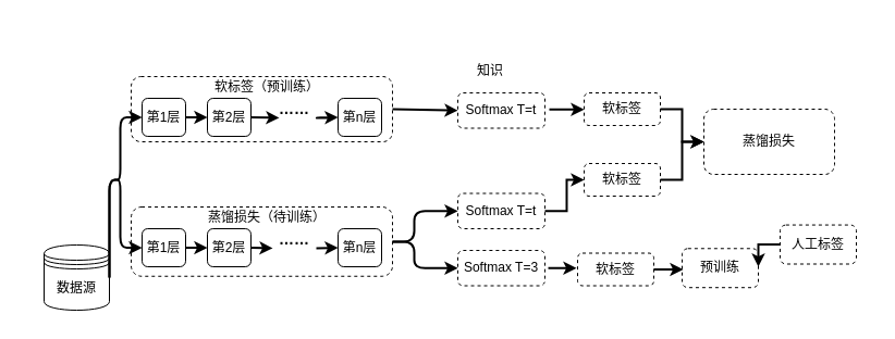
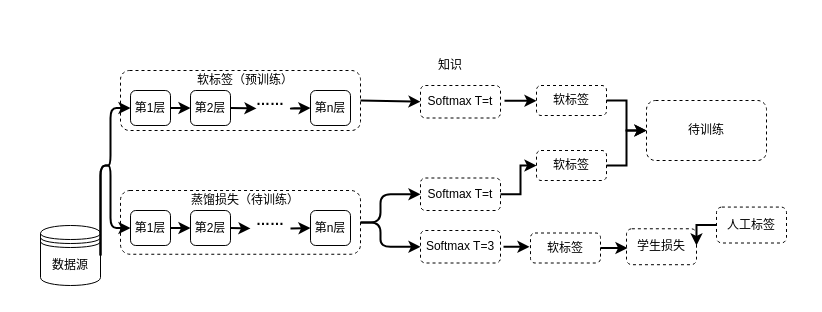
  <mxCell id="0" />
  <mxCell id="1" parent="0" />
  <mxCell id="2" value="" style="swimlane;html=1;startSize=20;horizontal=1;containerType=tree;glass=0;swimlaneFillColor=none;dashed=1;fillColor=none;strokeColor=none;" parent="1" vertex="1"><mxGeometry x="20" y="20" width="780" height="270" as="geometry" /></mxCell>
  <mxCell id="3" value="" style="rounded=1;whiteSpace=wrap;html=1;gradientColor=#CCCCFF;gradientDirection=east;dashed=1;fillColor=none;" parent="2" vertex="1"><mxGeometry x="100" y="170" width="240" height="63.75" as="geometry" /></mxCell>
  <mxCell id="4" value="" style="rounded=1;whiteSpace=wrap;html=1;gradientColor=#CCCCFF;gradientDirection=east;dashed=1;fillColor=none;" parent="2" vertex="1"><mxGeometry x="100" y="50" width="240" height="60" as="geometry" /></mxCell>
  <mxCell id="5" value="数据源" style="shape=datastore;whiteSpace=wrap;html=1;" parent="2" vertex="1"><mxGeometry x="20" y="205" width="60" height="60" as="geometry" /></mxCell>
  <mxCell id="6" value="第1层" style="rounded=1;whiteSpace=wrap;html=1;" parent="2" vertex="1"><mxGeometry x="110" y="70" width="40" height="35" as="geometry" /></mxCell>
  <mxCell id="7" value="第2层" style="rounded=1;whiteSpace=wrap;html=1;" parent="2" vertex="1"><mxGeometry x="170" y="70" width="40" height="35" as="geometry" /></mxCell>
  <mxCell id="8" value="第n层" style="rounded=1;whiteSpace=wrap;html=1;" parent="2" vertex="1"><mxGeometry x="290" y="70" width="40" height="35" as="geometry" /></mxCell>
  <mxCell id="9" value="" style="endArrow=classic;html=1;exitX=1;exitY=0.5;exitDx=0;exitDy=0;entryX=0;entryY=0.5;entryDx=0;entryDy=0;strokeWidth=2;" parent="2" source="6" target="7" edge="1"><mxGeometry width="50" height="50" relative="1" as="geometry"><mxPoint x="360" y="265" as="sourcePoint" /><mxPoint x="410" y="215" as="targetPoint" /></mxGeometry></mxCell>
  <mxCell id="10" value="" style="edgeStyle=segmentEdgeStyle;endArrow=classic;html=1;strokeWidth=2;exitX=1;exitY=0.5;exitDx=0;exitDy=0;entryX=0;entryY=0.5;entryDx=0;entryDy=0;" parent="2" source="5" target="6" edge="1"><mxGeometry width="50" height="50" relative="1" as="geometry"><mxPoint x="350" y="250" as="sourcePoint" /><mxPoint x="90" y="70" as="targetPoint" /><Array as="points"><mxPoint x="90" y="145" /><mxPoint x="90" y="88" /></Array></mxGeometry></mxCell>
  <mxCell id="11" value="&lt;font size=&quot;1&quot;&gt;&lt;b style=&quot;font-size: 14px&quot;&gt;……&lt;/b&gt;&lt;/font&gt;" style="text;html=1;strokeColor=none;fillColor=none;align=center;verticalAlign=middle;whiteSpace=wrap;rounded=0;" parent="2" vertex="1"><mxGeometry x="230" y="70" width="40" height="20" as="geometry" /></mxCell>
  <mxCell id="12" value="第1层" style="rounded=1;whiteSpace=wrap;html=1;" parent="2" vertex="1"><mxGeometry x="110" y="190" width="40" height="35" as="geometry" /></mxCell>
  <mxCell id="13" value="第2层" style="rounded=1;whiteSpace=wrap;html=1;" parent="2" vertex="1"><mxGeometry x="170" y="190" width="40" height="35" as="geometry" /></mxCell>
  <mxCell id="14" value="第n层" style="rounded=1;whiteSpace=wrap;html=1;" parent="2" vertex="1"><mxGeometry x="290" y="190" width="40" height="35" as="geometry" /></mxCell>
  <mxCell id="15" value="" style="endArrow=classic;html=1;exitX=1;exitY=0.5;exitDx=0;exitDy=0;entryX=0;entryY=0.5;entryDx=0;entryDy=0;strokeWidth=2;" parent="2" source="12" target="13" edge="1"><mxGeometry width="50" height="50" relative="1" as="geometry"><mxPoint x="320" y="305" as="sourcePoint" /><mxPoint x="370" y="255" as="targetPoint" /></mxGeometry></mxCell>
  <mxCell id="16" value="" style="edgeStyle=segmentEdgeStyle;endArrow=classic;html=1;strokeWidth=2;entryX=0;entryY=0.5;entryDx=0;entryDy=0;exitX=1;exitY=0.5;exitDx=0;exitDy=0;" parent="2" source="5" target="12" edge="1"><mxGeometry width="50" height="50" relative="1" as="geometry"><mxPoint x="80" y="150" as="sourcePoint" /><mxPoint x="50" y="110" as="targetPoint" /><Array as="points"><mxPoint x="90" y="145" /><mxPoint x="90" y="208" /></Array></mxGeometry></mxCell>
  <mxCell id="17" value="&lt;font size=&quot;1&quot;&gt;&lt;b style=&quot;font-size: 14px&quot;&gt;……&lt;/b&gt;&lt;/font&gt;" style="text;html=1;strokeColor=none;fillColor=none;align=center;verticalAlign=middle;whiteSpace=wrap;rounded=0;" parent="2" vertex="1"><mxGeometry x="230" y="190" width="40" height="20" as="geometry" /></mxCell>
  <mxCell id="18" value="" style="endArrow=classic;html=1;exitX=1;exitY=0.5;exitDx=0;exitDy=0;strokeWidth=2;" parent="2" source="13" edge="1"><mxGeometry width="50" height="50" relative="1" as="geometry"><mxPoint x="160" y="217.5" as="sourcePoint" /><mxPoint x="230" y="208" as="targetPoint" /></mxGeometry></mxCell>
  <mxCell id="19" value="" style="endArrow=classic;html=1;strokeWidth=2;entryX=0;entryY=0.5;entryDx=0;entryDy=0;" parent="2" target="14" edge="1"><mxGeometry width="50" height="50" relative="1" as="geometry"><mxPoint x="270" y="208" as="sourcePoint" /><mxPoint x="220" y="218" as="targetPoint" /></mxGeometry></mxCell>
  <mxCell id="20" value="软标签（预训练）" style="text;html=1;strokeColor=none;fillColor=none;align=center;verticalAlign=middle;whiteSpace=wrap;rounded=0;dashed=1;" parent="2" vertex="1"><mxGeometry x="170" y="50" width="110" height="20" as="geometry" /></mxCell>
  <mxCell id="21" value="蒸馏损失（待训练）" style="text;html=1;strokeColor=none;fillColor=none;align=center;verticalAlign=middle;whiteSpace=wrap;rounded=0;dashed=1;" parent="2" vertex="1"><mxGeometry x="165" y="170" width="120" height="20" as="geometry" /></mxCell>
  <mxCell id="22" value="Softmax T=t" style="rounded=1;whiteSpace=wrap;html=1;dashed=1;gradientColor=#FF3333;fillColor=none;" parent="2" vertex="1"><mxGeometry x="400" y="65" width="80" height="32.5" as="geometry" /></mxCell>
  <mxCell id="23" value="知识" style="text;html=1;strokeColor=none;fillColor=none;align=center;verticalAlign=middle;whiteSpace=wrap;rounded=0;dashed=1;" parent="2" vertex="1"><mxGeometry x="410" y="35" width="40" height="20" as="geometry" /></mxCell>
  <mxCell id="24" style="edgeStyle=orthogonalEdgeStyle;rounded=0;orthogonalLoop=1;jettySize=auto;html=1;exitX=1;exitY=0.5;exitDx=0;exitDy=0;entryX=0;entryY=0.5;entryDx=0;entryDy=0;strokeWidth=2;" parent="2" source="25" target="32" edge="1"><mxGeometry relative="1" as="geometry" /></mxCell>
  <mxCell id="25" value="Softmax T=t" style="rounded=1;whiteSpace=wrap;html=1;dashed=1;gradientColor=#FF3333;fillColor=none;" parent="2" vertex="1"><mxGeometry x="400" y="157.5" width="80" height="32.5" as="geometry" /></mxCell>
  <mxCell id="26" value="Softmax T=3" style="rounded=1;whiteSpace=wrap;html=1;dashed=1;gradientColor=#FF3333;fillColor=none;" parent="2" vertex="1"><mxGeometry x="400" y="210" width="80" height="32.5" as="geometry" /></mxCell>
  <mxCell id="27" value="" style="endArrow=classic;html=1;strokeWidth=2;entryX=0;entryY=0.5;entryDx=0;entryDy=0;exitX=1;exitY=0.5;exitDx=0;exitDy=0;" parent="2" source="4" target="22" edge="1"><mxGeometry width="50" height="50" relative="1" as="geometry"><mxPoint x="280" y="98" as="sourcePoint" /><mxPoint x="300" y="97.5" as="targetPoint" /></mxGeometry></mxCell>
  <mxCell id="28" value="" style="edgeStyle=segmentEdgeStyle;endArrow=classic;html=1;strokeWidth=2;exitX=1;exitY=0.5;exitDx=0;exitDy=0;entryX=0;entryY=0.5;entryDx=0;entryDy=0;" parent="2" source="3" target="25" edge="1"><mxGeometry width="50" height="50" relative="1" as="geometry"><mxPoint x="350" y="240" as="sourcePoint" /><mxPoint x="400" y="190" as="targetPoint" /><Array as="points"><mxPoint x="360" y="202" /><mxPoint x="360" y="174" /></Array></mxGeometry></mxCell>
  <mxCell id="29" value="" style="edgeStyle=segmentEdgeStyle;endArrow=classic;html=1;strokeWidth=2;exitX=1;exitY=0.5;exitDx=0;exitDy=0;entryX=0;entryY=0.5;entryDx=0;entryDy=0;" parent="2" source="3" target="26" edge="1"><mxGeometry width="50" height="50" relative="1" as="geometry"><mxPoint x="350" y="211.875" as="sourcePoint" /><mxPoint x="410" y="170" as="targetPoint" /><Array as="points"><mxPoint x="360" y="202" /><mxPoint x="360" y="226" /></Array></mxGeometry></mxCell>
  <mxCell id="30" style="edgeStyle=orthogonalEdgeStyle;rounded=0;orthogonalLoop=1;jettySize=auto;html=1;exitX=1;exitY=0.5;exitDx=0;exitDy=0;entryX=0;entryY=0.5;entryDx=0;entryDy=0;strokeWidth=2;" parent="2" source="31" target="37" edge="1"><mxGeometry relative="1" as="geometry" /></mxCell>
  <mxCell id="31" value="软标签" style="rounded=1;whiteSpace=wrap;html=1;dashed=1;gradientDirection=south;fillColor=none;" parent="2" vertex="1"><mxGeometry x="516" y="65" width="70" height="30" as="geometry" /></mxCell>
  <mxCell id="32" value="软标签" style="rounded=1;whiteSpace=wrap;html=1;dashed=1;gradientDirection=south;fillColor=none;" parent="2" vertex="1"><mxGeometry x="516" y="130" width="70" height="30" as="geometry" /></mxCell>
  <mxCell id="33" value="软标签" style="rounded=1;whiteSpace=wrap;html=1;dashed=1;gradientDirection=south;fillColor=none;" parent="2" vertex="1"><mxGeometry x="510" y="212.5" width="70" height="30" as="geometry" /></mxCell>
- <mxCell id="34" value="预训练" style="rounded=1;whiteSpace=wrap;html=1;dashed=1;gradientColor=none;fillColor=none;" parent="2" vertex="1"><mxGeometry x="606" y="208.28" width="70" height="35.93" as="geometry" /></mxCell>
+ <mxCell id="34" value="学生损失" style="rounded=1;whiteSpace=wrap;html=1;dashed=1;gradientColor=none;fillColor=none;" parent="2" vertex="1"><mxGeometry x="606" y="208.28" width="70" height="35.93" as="geometry" /></mxCell>
  <mxCell id="35" style="edgeStyle=orthogonalEdgeStyle;rounded=0;orthogonalLoop=1;jettySize=auto;html=1;exitX=0;exitY=0.5;exitDx=0;exitDy=0;strokeWidth=2;" parent="2" source="36" edge="1"><mxGeometry relative="1" as="geometry"><mxPoint x="676" y="225" as="targetPoint" /></mxGeometry></mxCell>
  <mxCell id="36" value="人工标签" style="rounded=1;whiteSpace=wrap;html=1;dashed=1;gradientColor=none;fillColor=none;" parent="2" vertex="1"><mxGeometry x="696" y="186.57" width="70" height="35.93" as="geometry" /></mxCell>
- <mxCell id="37" value="蒸馏损失" style="rounded=1;whiteSpace=wrap;html=1;dashed=1;gradientColor=none;fillColor=none;" parent="2" vertex="1"><mxGeometry x="626" y="80" width="120" height="60" as="geometry" /></mxCell>
+ <mxCell id="37" value="待训练" style="rounded=1;whiteSpace=wrap;html=1;dashed=1;gradientColor=none;fillColor=none;" parent="2" vertex="1"><mxGeometry x="626" y="80" width="120" height="60" as="geometry" /></mxCell>
  <mxCell id="38" style="edgeStyle=orthogonalEdgeStyle;rounded=0;orthogonalLoop=1;jettySize=auto;html=1;exitX=1;exitY=0.5;exitDx=0;exitDy=0;strokeWidth=2;entryX=0;entryY=0.5;entryDx=0;entryDy=0;" parent="2" target="31" edge="1"><mxGeometry relative="1" as="geometry"><mxPoint x="510" y="80" as="targetPoint" /><mxPoint x="484" y="80.25" as="sourcePoint" /></mxGeometry></mxCell>
  <mxCell id="39" value="" style="endArrow=classic;html=1;exitX=1;exitY=0.5;exitDx=0;exitDy=0;strokeWidth=2;" parent="1" source="7" edge="1"><mxGeometry width="50" height="50" relative="1" as="geometry"><mxPoint x="196" y="117.5" as="sourcePoint" /><mxPoint x="256" y="108" as="targetPoint" /></mxGeometry></mxCell>
  <mxCell id="40" value="" style="endArrow=classic;html=1;strokeWidth=2;entryX=0;entryY=0.5;entryDx=0;entryDy=0;" parent="1" target="8" edge="1"><mxGeometry width="50" height="50" relative="1" as="geometry"><mxPoint x="306" y="108" as="sourcePoint" /><mxPoint x="256" y="118" as="targetPoint" /><Array as="points"><mxPoint x="286" y="108" /></Array></mxGeometry></mxCell>
  <mxCell id="41" style="edgeStyle=orthogonalEdgeStyle;rounded=0;orthogonalLoop=1;jettySize=auto;html=1;exitX=1;exitY=0.5;exitDx=0;exitDy=0;strokeWidth=2;" parent="1" source="32" edge="1"><mxGeometry relative="1" as="geometry"><mxPoint x="646" y="130" as="targetPoint" /><Array as="points"><mxPoint x="626" y="165" /><mxPoint x="626" y="130" /></Array></mxGeometry></mxCell>
  <mxCell id="42" style="edgeStyle=orthogonalEdgeStyle;rounded=0;orthogonalLoop=1;jettySize=auto;html=1;exitX=1;exitY=0.5;exitDx=0;exitDy=0;strokeWidth=2;" parent="1" edge="1"><mxGeometry relative="1" as="geometry"><mxPoint x="529" y="246" as="targetPoint" /><mxPoint x="503" y="246.25" as="sourcePoint" /></mxGeometry></mxCell>
  <mxCell id="43" style="edgeStyle=orthogonalEdgeStyle;rounded=0;orthogonalLoop=1;jettySize=auto;html=1;exitX=1;exitY=0.5;exitDx=0;exitDy=0;strokeWidth=2;" parent="1" source="33" edge="1"><mxGeometry relative="1" as="geometry"><mxPoint x="627" y="248" as="targetPoint" /><mxPoint x="611" y="247.5" as="sourcePoint" /></mxGeometry></mxCell>
